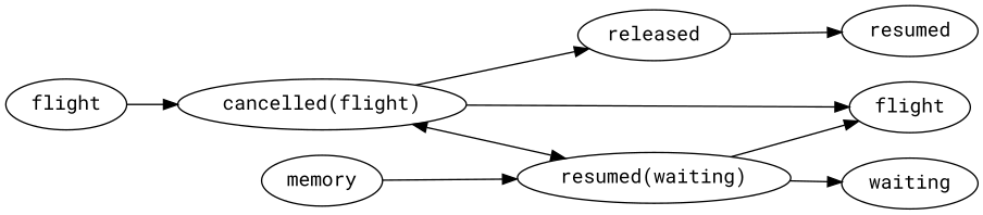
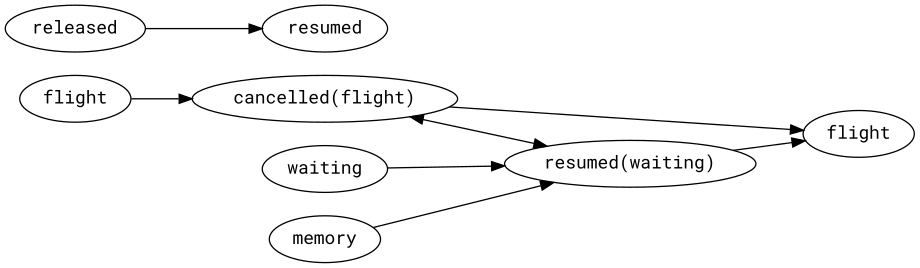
  digraph {
    bgcolor="#FFFFFFF00"
    fontname="Roboto Mono"
    rankdir=LR
    node [fontname="Roboto Mono"]
    edge [fontname="Roboto Mono"]
    n1 [label=flight]
    n2 [label="cancelled(flight)"]
    n3 [label=flight]
    n4 [label="resumed(waiting)"]
    released
    waiting
    n7 [label=resumed]
    memory
    n1 -> n2
    n2 -> n3
    n2 -> n4 [dir=both]
-   n2 -> released
    n4 -> n3
-   n4 -> waiting
+   waiting -> n4
    released -> n7
    memory -> n4
  }
